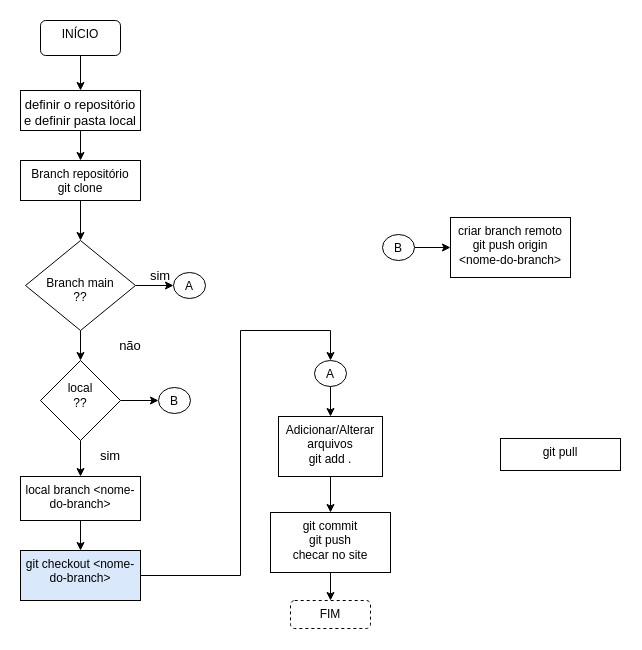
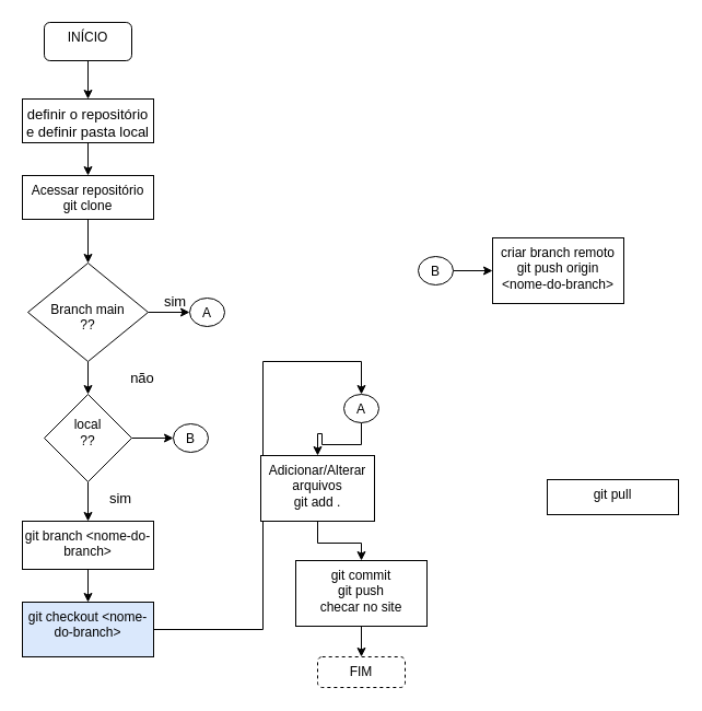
  <mxCell id="0" />
  <mxCell id="1" parent="0" />
  <mxCell id="2" value="" style="edgeStyle=orthogonalEdgeStyle;rounded=0;orthogonalLoop=1;jettySize=auto;html=1;fontSize=13;" parent="1" source="3" target="5" edge="1"><mxGeometry relative="1" as="geometry" /></mxCell>
  <mxCell id="3" value="&lt;font style=&quot;font-size: 13px&quot;&gt;definir o repositório e definir pasta local&lt;br&gt;&lt;/font&gt;" style="whiteSpace=wrap;html=1;verticalAlign=top;" parent="1" vertex="1"><mxGeometry x="20" y="90" width="120" height="40" as="geometry" /></mxCell>
  <mxCell id="4" value="" style="edgeStyle=orthogonalEdgeStyle;rounded=0;orthogonalLoop=1;jettySize=auto;html=1;fontSize=13;" parent="1" source="5" target="8" edge="1"><mxGeometry relative="1" as="geometry" /></mxCell>
- <mxCell id="5" value="&lt;div&gt;Branch repositório&lt;/div&gt;&lt;div&gt;git clone&lt;br&gt;&lt;/div&gt;" style="whiteSpace=wrap;html=1;verticalAlign=top;" parent="1" vertex="1"><mxGeometry x="20" y="160" width="120" height="40" as="geometry" /></mxCell>
+ <mxCell id="5" value="&lt;div&gt;Acessar repositório&lt;/div&gt;&lt;div&gt;git clone&lt;br&gt;&lt;/div&gt;" style="whiteSpace=wrap;html=1;verticalAlign=top;" parent="1" vertex="1"><mxGeometry x="20" y="160" width="120" height="40" as="geometry" /></mxCell>
  <mxCell id="6" value="" style="edgeStyle=orthogonalEdgeStyle;rounded=0;orthogonalLoop=1;jettySize=auto;html=1;fontSize=13;" parent="1" source="8" target="9" edge="1"><mxGeometry relative="1" as="geometry" /></mxCell>
  <mxCell id="7" value="" style="edgeStyle=orthogonalEdgeStyle;rounded=0;orthogonalLoop=1;jettySize=auto;html=1;" edge="1" parent="1" source="8" target="25"><mxGeometry relative="1" as="geometry" /></mxCell>
  <mxCell id="8" value="&lt;div&gt;&lt;br&gt;&lt;/div&gt;&lt;div&gt;&lt;br&gt;&lt;/div&gt;&lt;div&gt;Branch main&lt;/div&gt;&lt;div&gt;??&lt;br&gt;&lt;/div&gt;" style="rhombus;whiteSpace=wrap;html=1;verticalAlign=top;" parent="1" vertex="1"><mxGeometry x="25" y="240" width="110" height="90" as="geometry" /></mxCell>
  <mxCell id="9" value="A" style="ellipse;whiteSpace=wrap;html=1;verticalAlign=top;" parent="1" vertex="1"><mxGeometry x="173" y="272" width="32" height="26" as="geometry" /></mxCell>
  <mxCell id="10" value="sim" style="text;html=1;strokeColor=none;fillColor=none;align=center;verticalAlign=middle;whiteSpace=wrap;rounded=0;fontSize=13;" parent="1" vertex="1"><mxGeometry x="80" y="440" width="60" height="30" as="geometry" /></mxCell>
  <mxCell id="11" value="git pull" style="whiteSpace=wrap;html=1;verticalAlign=top;" parent="1" vertex="1"><mxGeometry x="500" y="438" width="120" height="32" as="geometry" /></mxCell>
  <mxCell id="12" value="não" style="text;html=1;strokeColor=none;fillColor=none;align=center;verticalAlign=middle;whiteSpace=wrap;rounded=0;fontSize=13;" parent="1" vertex="1"><mxGeometry x="100" y="330" width="60" height="30" as="geometry" /></mxCell>
  <mxCell id="13" style="edgeStyle=orthogonalEdgeStyle;rounded=0;orthogonalLoop=1;jettySize=auto;html=1;exitX=1;exitY=0.5;exitDx=0;exitDy=0;entryX=0.5;entryY=0;entryDx=0;entryDy=0;fontSize=13;" parent="1" source="29" target="22" edge="1"><mxGeometry relative="1" as="geometry"><mxPoint x="520" y="290" as="sourcePoint" /><Array as="points"><mxPoint x="240" y="575" /><mxPoint x="240" y="330" /><mxPoint x="330" y="330" /></Array></mxGeometry></mxCell>
  <mxCell id="14" value="" style="edgeStyle=orthogonalEdgeStyle;rounded=0;orthogonalLoop=1;jettySize=auto;html=1;fontSize=13;" parent="1" source="15" target="17" edge="1"><mxGeometry relative="1" as="geometry" /></mxCell>
- <mxCell id="15" value="&lt;div&gt;Adicionar/Alterar&lt;/div&gt;&lt;div&gt;arquivos&lt;/div&gt;&lt;div&gt;git add .&lt;br&gt;&lt;/div&gt;" style="whiteSpace=wrap;html=1;verticalAlign=top;" parent="1" vertex="1"><mxGeometry x="278" y="416" width="104" height="60" as="geometry" /></mxCell>
+ <mxCell id="15" value="&lt;div&gt;Adicionar/Alterar&lt;/div&gt;&lt;div&gt;arquivos&lt;/div&gt;&lt;div&gt;git add .&lt;br&gt;&lt;/div&gt;" style="whiteSpace=wrap;html=1;verticalAlign=top;" parent="1" vertex="1"><mxGeometry x="238" y="416" width="104" height="60" as="geometry" /></mxCell>
  <mxCell id="16" value="" style="edgeStyle=orthogonalEdgeStyle;rounded=0;orthogonalLoop=1;jettySize=auto;html=1;fontSize=13;" parent="1" source="17" target="18" edge="1"><mxGeometry relative="1" as="geometry" /></mxCell>
  <mxCell id="17" value="&lt;div&gt;git commit&lt;br&gt;&lt;/div&gt;&lt;div&gt;git push&lt;/div&gt;&lt;div&gt;checar no site&lt;br&gt;&lt;/div&gt;" style="whiteSpace=wrap;html=1;verticalAlign=top;" parent="1" vertex="1"><mxGeometry x="270" y="512" width="120" height="60" as="geometry" /></mxCell>
  <mxCell id="18" value="FIM" style="rounded=1;whiteSpace=wrap;html=1;verticalAlign=top;dashed=1;" parent="1" vertex="1"><mxGeometry x="290" y="600" width="80" height="28" as="geometry" /></mxCell>
  <mxCell id="19" style="edgeStyle=orthogonalEdgeStyle;rounded=0;orthogonalLoop=1;jettySize=auto;html=1;exitX=0.5;exitY=1;exitDx=0;exitDy=0;entryX=0.5;entryY=0;entryDx=0;entryDy=0;fontSize=13;" parent="1" source="20" target="3" edge="1"><mxGeometry relative="1" as="geometry" /></mxCell>
  <mxCell id="20" value="INÍCIO" style="rounded=1;whiteSpace=wrap;html=1;verticalAlign=top;" parent="1" vertex="1"><mxGeometry x="40" y="20" width="80" height="35" as="geometry" /></mxCell>
  <mxCell id="21" style="edgeStyle=orthogonalEdgeStyle;rounded=0;orthogonalLoop=1;jettySize=auto;html=1;exitX=0.5;exitY=1;exitDx=0;exitDy=0;entryX=0.5;entryY=0;entryDx=0;entryDy=0;fontSize=13;" parent="1" source="22" target="15" edge="1"><mxGeometry relative="1" as="geometry" /></mxCell>
  <mxCell id="22" value="A" style="ellipse;whiteSpace=wrap;html=1;verticalAlign=top;" parent="1" vertex="1"><mxGeometry x="314" y="360" width="32" height="26" as="geometry" /></mxCell>
  <mxCell id="23" value="" style="edgeStyle=orthogonalEdgeStyle;rounded=0;orthogonalLoop=1;jettySize=auto;html=1;" edge="1" parent="1" source="25" target="27"><mxGeometry relative="1" as="geometry" /></mxCell>
  <mxCell id="24" value="" style="edgeStyle=orthogonalEdgeStyle;rounded=0;orthogonalLoop=1;jettySize=auto;html=1;" edge="1" parent="1" source="25" target="32"><mxGeometry relative="1" as="geometry" /></mxCell>
  <mxCell id="25" value="&lt;div&gt;&lt;br&gt;&lt;/div&gt;&lt;div&gt;local&lt;/div&gt;&lt;div&gt;??&lt;/div&gt;" style="rhombus;whiteSpace=wrap;html=1;verticalAlign=top;" vertex="1" parent="1"><mxGeometry x="40" y="360" width="80" height="80" as="geometry" /></mxCell>
  <mxCell id="26" value="" style="edgeStyle=orthogonalEdgeStyle;rounded=0;orthogonalLoop=1;jettySize=auto;html=1;" edge="1" parent="1" source="27" target="29"><mxGeometry relative="1" as="geometry" /></mxCell>
- <mxCell id="27" value="local branch &amp;lt;nome-do-branch&amp;gt;" style="whiteSpace=wrap;html=1;verticalAlign=top;" vertex="1" parent="1"><mxGeometry x="20" y="476" width="120" height="44" as="geometry" /></mxCell>
+ <mxCell id="27" value="git branch &amp;lt;nome-do-branch&amp;gt;" style="whiteSpace=wrap;html=1;verticalAlign=top;" vertex="1" parent="1"><mxGeometry x="20" y="476" width="120" height="44" as="geometry" /></mxCell>
  <mxCell id="28" value="sim" style="text;html=1;strokeColor=none;fillColor=none;align=center;verticalAlign=middle;whiteSpace=wrap;rounded=0;fontSize=13;" vertex="1" parent="1"><mxGeometry x="130" y="260" width="60" height="30" as="geometry" /></mxCell>
  <mxCell id="29" value="git checkout &amp;lt;nome-do-branch&amp;gt;" style="whiteSpace=wrap;html=1;verticalAlign=top;fillColor=#dae8fc;" vertex="1" parent="1"><mxGeometry x="20" y="550" width="120" height="50" as="geometry" /></mxCell>
  <mxCell id="30" value="" style="edgeStyle=orthogonalEdgeStyle;rounded=0;orthogonalLoop=1;jettySize=auto;html=1;" edge="1" parent="1" source="31" target="33"><mxGeometry relative="1" as="geometry" /></mxCell>
  <mxCell id="31" value="B" style="ellipse;whiteSpace=wrap;html=1;verticalAlign=top;" vertex="1" parent="1"><mxGeometry x="382" y="234" width="32" height="26" as="geometry" /></mxCell>
  <mxCell id="32" value="B" style="ellipse;whiteSpace=wrap;html=1;verticalAlign=top;" vertex="1" parent="1"><mxGeometry x="158" y="387" width="32" height="26" as="geometry" /></mxCell>
  <mxCell id="33" value="&lt;div&gt;criar branch remoto&lt;/div&gt;&lt;div&gt;git push origin &amp;lt;nome-do-branch&amp;gt;&lt;br&gt;&lt;/div&gt;" style="whiteSpace=wrap;html=1;verticalAlign=top;" vertex="1" parent="1"><mxGeometry x="450" y="217" width="120" height="60" as="geometry" /></mxCell>
